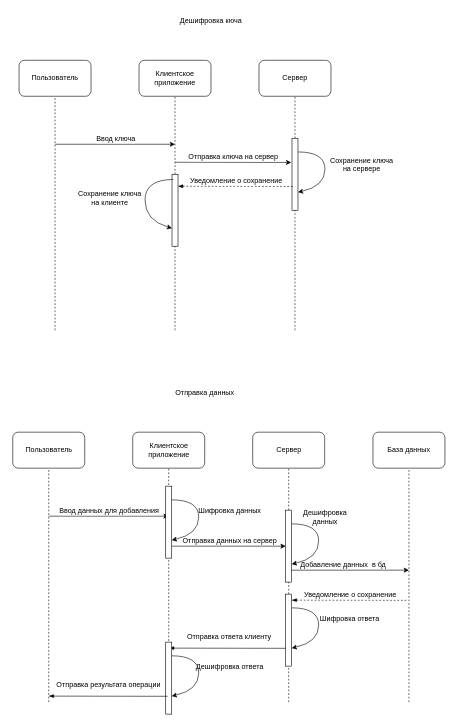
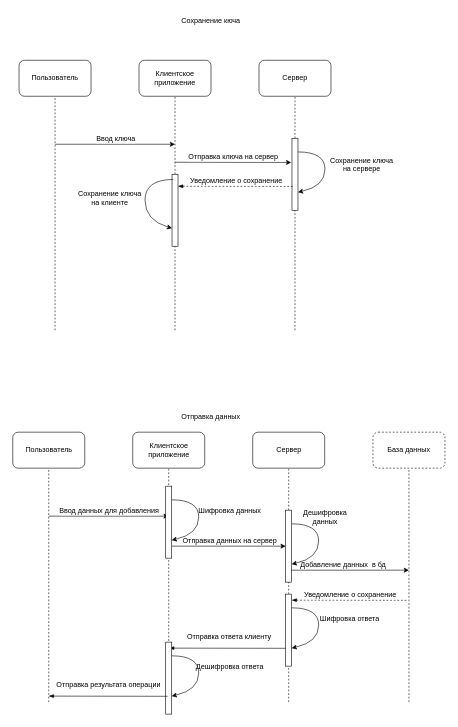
  <mxCell id="0" />
  <mxCell id="1" parent="0" />
  <mxCell id="2" value="" style="endArrow=none;dashed=1;html=1;" edge="1" parent="1" target="3"><mxGeometry width="50" height="50" relative="1" as="geometry"><mxPoint x="91" y="550" as="sourcePoint" /><mxPoint x="91" y="130" as="targetPoint" /></mxGeometry></mxCell>
  <mxCell id="3" value="Пользователь" style="rounded=1;whiteSpace=wrap;html=1;" vertex="1" parent="1"><mxGeometry x="31" y="100" width="120" height="60" as="geometry" /></mxCell>
  <mxCell id="4" value="" style="endArrow=none;dashed=1;html=1;" edge="1" parent="1" source="16"><mxGeometry width="50" height="50" relative="1" as="geometry"><mxPoint x="291" y="550" as="sourcePoint" /><mxPoint x="291" y="160" as="targetPoint" /></mxGeometry></mxCell>
  <mxCell id="5" value="Клиентское приложение" style="rounded=1;whiteSpace=wrap;html=1;" vertex="1" parent="1"><mxGeometry x="231" y="100" width="120" height="60" as="geometry" /></mxCell>
  <mxCell id="6" value="" style="endArrow=none;dashed=1;html=1;" edge="1" parent="1" source="12"><mxGeometry width="50" height="50" relative="1" as="geometry"><mxPoint x="491" y="550" as="sourcePoint" /><mxPoint x="491" y="160" as="targetPoint" /></mxGeometry></mxCell>
  <mxCell id="7" value="Сервер" style="rounded=1;whiteSpace=wrap;html=1;" vertex="1" parent="1"><mxGeometry x="431" y="100" width="120" height="60" as="geometry" /></mxCell>
  <mxCell id="8" value="" style="endArrow=classic;html=1;" edge="1" parent="1"><mxGeometry width="50" height="50" relative="1" as="geometry"><mxPoint x="91" y="240" as="sourcePoint" /><mxPoint x="291" y="240" as="targetPoint" /></mxGeometry></mxCell>
  <mxCell id="9" value="Ввод ключа" style="text;html=1;resizable=0;points=[];align=center;verticalAlign=middle;labelBackgroundColor=#ffffff;" vertex="1" connectable="0" parent="8"><mxGeometry x="0.28" y="2" relative="1" as="geometry"><mxPoint x="-28" y="-8" as="offset" /></mxGeometry></mxCell>
  <mxCell id="10" value="" style="endArrow=classic;html=1;entryX=-0.133;entryY=0.336;entryDx=0;entryDy=0;entryPerimeter=0;" edge="1" parent="1" target="12"><mxGeometry width="50" height="50" relative="1" as="geometry"><mxPoint x="291" y="270" as="sourcePoint" /><mxPoint x="491" y="270" as="targetPoint" /></mxGeometry></mxCell>
  <mxCell id="11" value="Отправка ключа на сервер" style="text;html=1;resizable=0;points=[];align=center;verticalAlign=middle;labelBackgroundColor=#ffffff;" vertex="1" connectable="0" parent="10"><mxGeometry x="-0.088" y="-1" relative="1" as="geometry"><mxPoint x="9" y="-11" as="offset" /></mxGeometry></mxCell>
  <mxCell id="12" value="" style="rounded=0;whiteSpace=wrap;html=1;" vertex="1" parent="1"><mxGeometry x="486" y="230" width="10" height="120" as="geometry" /></mxCell>
  <mxCell id="13" value="" style="endArrow=none;dashed=1;html=1;" edge="1" parent="1" target="12"><mxGeometry width="50" height="50" relative="1" as="geometry"><mxPoint x="491" y="550" as="sourcePoint" /><mxPoint x="491" y="160" as="targetPoint" /></mxGeometry></mxCell>
  <mxCell id="14" value="" style="curved=1;endArrow=classic;html=1;entryX=1;entryY=0.75;entryDx=0;entryDy=0;exitX=1.033;exitY=0.19;exitDx=0;exitDy=0;exitPerimeter=0;" edge="1" parent="1" source="12" target="12"><mxGeometry width="50" height="50" relative="1" as="geometry"><mxPoint x="491" y="290" as="sourcePoint" /><mxPoint x="541" y="240" as="targetPoint" /><Array as="points"><mxPoint x="541" y="253" /><mxPoint x="541" y="310" /></Array></mxGeometry></mxCell>
  <mxCell id="15" value="&lt;div&gt;Сохранение ключа&lt;/div&gt;&lt;div&gt;на сервере&lt;/div&gt;&lt;div&gt;&lt;br&gt;&lt;/div&gt;" style="text;html=1;resizable=0;points=[];align=center;verticalAlign=middle;labelBackgroundColor=none;" vertex="1" connectable="0" parent="14"><mxGeometry x="0.202" y="-1" relative="1" as="geometry"><mxPoint x="61" y="-16.5" as="offset" /></mxGeometry></mxCell>
  <mxCell id="16" value="" style="rounded=0;whiteSpace=wrap;html=1;" vertex="1" parent="1"><mxGeometry x="286" y="290" width="10" height="120" as="geometry" /></mxCell>
  <mxCell id="17" value="" style="endArrow=none;dashed=1;html=1;" edge="1" parent="1" target="16"><mxGeometry width="50" height="50" relative="1" as="geometry"><mxPoint x="291" y="550" as="sourcePoint" /><mxPoint x="291" y="160" as="targetPoint" /></mxGeometry></mxCell>
  <mxCell id="18" value="" style="endArrow=none;html=1;entryX=-0.133;entryY=0.336;entryDx=0;entryDy=0;entryPerimeter=0;startArrow=blockThin;startFill=1;endFill=0;dashed=1;" edge="1" parent="1"><mxGeometry width="50" height="50" relative="1" as="geometry"><mxPoint x="296" y="310" as="sourcePoint" /><mxPoint x="489.667" y="310.333" as="targetPoint" /></mxGeometry></mxCell>
  <mxCell id="19" value="Уведомление о сохранение" style="text;html=1;resizable=0;points=[];align=center;verticalAlign=middle;labelBackgroundColor=#ffffff;" vertex="1" connectable="0" parent="18"><mxGeometry x="-0.088" y="-1" relative="1" as="geometry"><mxPoint x="9" y="-11" as="offset" /></mxGeometry></mxCell>
  <mxCell id="20" value="" style="curved=1;endArrow=classic;html=1;entryX=0;entryY=0.75;entryDx=0;entryDy=0;exitX=0.2;exitY=0.072;exitDx=0;exitDy=0;exitPerimeter=0;" edge="1" parent="1" source="16" target="16"><mxGeometry width="50" height="50" relative="1" as="geometry"><mxPoint x="240.833" y="309.833" as="sourcePoint" /><mxPoint x="240.833" y="377.333" as="targetPoint" /><Array as="points"><mxPoint x="241" y="299" /><mxPoint x="241" y="367" /></Array></mxGeometry></mxCell>
  <mxCell id="21" value="&lt;div&gt;Сохранение ключа&lt;/div&gt;&lt;div&gt;на клиенте&lt;br&gt;&lt;/div&gt;" style="text;html=1;resizable=0;points=[];align=center;verticalAlign=middle;labelBackgroundColor=none;" vertex="1" connectable="0" parent="20"><mxGeometry x="0.202" y="-1" relative="1" as="geometry"><mxPoint x="-59" y="-19.5" as="offset" /></mxGeometry></mxCell>
- <mxCell id="22" value="Дешифровка кюча" style="text;html=1;strokeColor=none;fillColor=none;align=center;verticalAlign=middle;whiteSpace=wrap;rounded=0;labelBackgroundColor=none;" vertex="1" parent="1"><mxGeometry x="291" y="20" width="120" height="30" as="geometry" /></mxCell>
+ <mxCell id="22" value="Сохранение кюча" style="text;html=1;strokeColor=none;fillColor=none;align=center;verticalAlign=middle;whiteSpace=wrap;rounded=0;labelBackgroundColor=none;" vertex="1" parent="1"><mxGeometry x="291" y="20" width="120" height="30" as="geometry" /></mxCell>
  <mxCell id="23" value="" style="endArrow=none;dashed=1;html=1;" edge="1" parent="1" target="24"><mxGeometry width="50" height="50" relative="1" as="geometry"><mxPoint x="80.5" y="1170" as="sourcePoint" /><mxPoint x="80.5" y="750" as="targetPoint" /></mxGeometry></mxCell>
  <mxCell id="24" value="Пользователь" style="rounded=1;whiteSpace=wrap;html=1;" vertex="1" parent="1"><mxGeometry x="20.5" y="720" width="120" height="60" as="geometry" /></mxCell>
  <mxCell id="25" value="" style="endArrow=none;dashed=1;html=1;" edge="1" parent="1"><mxGeometry width="50" height="50" relative="1" as="geometry"><mxPoint x="280.5" y="910" as="sourcePoint" /><mxPoint x="280.5" y="780" as="targetPoint" /></mxGeometry></mxCell>
  <mxCell id="26" value="Клиентское приложение" style="rounded=1;whiteSpace=wrap;html=1;" vertex="1" parent="1"><mxGeometry x="220.5" y="720" width="120" height="60" as="geometry" /></mxCell>
  <mxCell id="27" value="" style="endArrow=none;dashed=1;html=1;" edge="1" parent="1" source="31"><mxGeometry width="50" height="50" relative="1" as="geometry"><mxPoint x="480.5" y="1170" as="sourcePoint" /><mxPoint x="480.5" y="780" as="targetPoint" /></mxGeometry></mxCell>
  <mxCell id="28" value="Сервер" style="rounded=1;whiteSpace=wrap;html=1;" vertex="1" parent="1"><mxGeometry x="420.5" y="720" width="120" height="60" as="geometry" /></mxCell>
  <mxCell id="29" value="" style="endArrow=classic;html=1;" edge="1" parent="1"><mxGeometry width="50" height="50" relative="1" as="geometry"><mxPoint x="80.5" y="860" as="sourcePoint" /><mxPoint x="280.5" y="860" as="targetPoint" /></mxGeometry></mxCell>
  <mxCell id="30" value="Ввод данных для добавления" style="text;html=1;resizable=0;points=[];align=center;verticalAlign=middle;labelBackgroundColor=#ffffff;" vertex="1" connectable="0" parent="29"><mxGeometry x="0.28" y="2" relative="1" as="geometry"><mxPoint x="-28" y="-8" as="offset" /></mxGeometry></mxCell>
  <mxCell id="31" value="" style="rounded=0;whiteSpace=wrap;html=1;" vertex="1" parent="1"><mxGeometry x="475.5" y="850" width="10" height="120" as="geometry" /></mxCell>
  <mxCell id="32" value="" style="endArrow=none;dashed=1;html=1;" edge="1" parent="1" target="31"><mxGeometry width="50" height="50" relative="1" as="geometry"><mxPoint x="480.5" y="1170" as="sourcePoint" /><mxPoint x="480.5" y="780" as="targetPoint" /></mxGeometry></mxCell>
  <mxCell id="33" value="" style="curved=1;endArrow=classic;html=1;entryX=1;entryY=0.75;entryDx=0;entryDy=0;exitX=1.033;exitY=0.19;exitDx=0;exitDy=0;exitPerimeter=0;" edge="1" parent="1" source="31" target="31"><mxGeometry width="50" height="50" relative="1" as="geometry"><mxPoint x="480.5" y="910" as="sourcePoint" /><mxPoint x="530.5" y="860" as="targetPoint" /><Array as="points"><mxPoint x="530.5" y="873" /><mxPoint x="530.5" y="930" /></Array></mxGeometry></mxCell>
  <mxCell id="34" value="&lt;div&gt;Дешифровка&lt;/div&gt;&lt;div&gt; данных&lt;/div&gt;" style="text;html=1;resizable=0;points=[];align=center;verticalAlign=middle;labelBackgroundColor=none;" vertex="1" connectable="0" parent="33"><mxGeometry x="0.202" y="-1" relative="1" as="geometry"><mxPoint x="11" y="-57" as="offset" /></mxGeometry></mxCell>
  <mxCell id="35" value="" style="endArrow=none;dashed=1;html=1;entryX=0.5;entryY=1;entryDx=0;entryDy=0;" edge="1" parent="1" target="39"><mxGeometry width="50" height="50" relative="1" as="geometry"><mxPoint x="280.5" y="1170" as="sourcePoint" /><mxPoint x="280.5" y="1030" as="targetPoint" /></mxGeometry></mxCell>
- <mxCell id="36" value="Отправка данных" style="text;html=1;strokeColor=none;fillColor=none;align=center;verticalAlign=middle;whiteSpace=wrap;rounded=0;labelBackgroundColor=none;" vertex="1" parent="1"><mxGeometry x="280.5" y="640" width="120" height="30" as="geometry" /></mxCell>
+ <mxCell id="36" value="Отправка данных" style="text;html=1;strokeColor=none;fillColor=none;align=center;verticalAlign=middle;whiteSpace=wrap;rounded=0;labelBackgroundColor=none;" vertex="1" parent="1"><mxGeometry x="290.5" y="680" width="120" height="30" as="geometry" /></mxCell>
  <mxCell id="37" value="" style="endArrow=none;dashed=1;html=1;" edge="1" parent="1" target="38"><mxGeometry width="50" height="50" relative="1" as="geometry"><mxPoint x="681" y="1170" as="sourcePoint" /><mxPoint x="681" y="750" as="targetPoint" /></mxGeometry></mxCell>
- <mxCell id="38" value="База данных" style="rounded=1;whiteSpace=wrap;html=1;" vertex="1" parent="1"><mxGeometry x="621" y="720" width="120" height="60" as="geometry" /></mxCell>
+ <mxCell id="38" value="База данных" style="rounded=1;whiteSpace=wrap;html=1;dashed=1;" vertex="1" parent="1"><mxGeometry x="621" y="720" width="120" height="60" as="geometry" /></mxCell>
  <mxCell id="39" value="" style="rounded=0;whiteSpace=wrap;html=1;" vertex="1" parent="1"><mxGeometry x="275.5" y="810" width="10" height="120" as="geometry" /></mxCell>
  <mxCell id="40" value="" style="curved=1;endArrow=classic;html=1;entryX=1;entryY=0.75;entryDx=0;entryDy=0;exitX=1.033;exitY=0.19;exitDx=0;exitDy=0;exitPerimeter=0;" edge="1" parent="1" source="39" target="39"><mxGeometry width="50" height="50" relative="1" as="geometry"><mxPoint x="280.5" y="870" as="sourcePoint" /><mxPoint x="330.5" y="820" as="targetPoint" /><Array as="points"><mxPoint x="330.5" y="833" /><mxPoint x="330.5" y="890" /></Array></mxGeometry></mxCell>
  <mxCell id="41" value="Шифровка данных" style="text;html=1;resizable=0;points=[];align=center;verticalAlign=middle;labelBackgroundColor=none;" vertex="1" connectable="0" parent="40"><mxGeometry x="0.202" y="-1" relative="1" as="geometry"><mxPoint x="51.5" y="-27" as="offset" /></mxGeometry></mxCell>
  <mxCell id="42" value="" style="endArrow=classic;html=1;entryX=0;entryY=0.5;entryDx=0;entryDy=0;" edge="1" parent="1" target="31"><mxGeometry width="50" height="50" relative="1" as="geometry"><mxPoint x="286" y="910" as="sourcePoint" /><mxPoint x="469.667" y="909.5" as="targetPoint" /></mxGeometry></mxCell>
  <mxCell id="43" value="Отправка данных на сервер" style="text;html=1;resizable=0;points=[];align=center;verticalAlign=middle;labelBackgroundColor=none;" vertex="1" connectable="0" parent="42"><mxGeometry x="-0.088" y="-1" relative="1" as="geometry"><mxPoint x="9" y="-11" as="offset" /></mxGeometry></mxCell>
  <mxCell id="44" value="" style="endArrow=classic;html=1;exitX=0.943;exitY=0.834;exitDx=0;exitDy=0;exitPerimeter=0;" edge="1" parent="1" source="31"><mxGeometry width="50" height="50" relative="1" as="geometry"><mxPoint x="541" y="1000" as="sourcePoint" /><mxPoint x="681" y="950" as="targetPoint" /></mxGeometry></mxCell>
  <mxCell id="45" value="Добавление данных&amp;nbsp; в бд" style="text;html=1;resizable=0;points=[];align=center;verticalAlign=middle;labelBackgroundColor=none;" vertex="1" connectable="0" parent="44"><mxGeometry x="-0.078" y="-1" relative="1" as="geometry"><mxPoint x="-4.5" y="-11" as="offset" /></mxGeometry></mxCell>
  <mxCell id="46" value="" style="endArrow=none;html=1;entryX=-0.133;entryY=0.336;entryDx=0;entryDy=0;entryPerimeter=0;startArrow=blockThin;startFill=1;endFill=0;dashed=1;" edge="1" parent="1"><mxGeometry width="50" height="50" relative="1" as="geometry"><mxPoint x="485.5" y="1000" as="sourcePoint" /><mxPoint x="679.167" y="1000.333" as="targetPoint" /></mxGeometry></mxCell>
  <mxCell id="47" value="Уведомление о сохранение" style="text;html=1;resizable=0;points=[];align=center;verticalAlign=middle;labelBackgroundColor=#ffffff;" vertex="1" connectable="0" parent="46"><mxGeometry x="-0.088" y="-1" relative="1" as="geometry"><mxPoint x="9" y="-11" as="offset" /></mxGeometry></mxCell>
  <mxCell id="48" value="" style="endArrow=none;html=1;entryX=-0.133;entryY=0.336;entryDx=0;entryDy=0;entryPerimeter=0;startArrow=blockThin;startFill=1;endFill=0;" edge="1" parent="1"><mxGeometry width="50" height="50" relative="1" as="geometry"><mxPoint x="281" y="1080" as="sourcePoint" /><mxPoint x="479.167" y="1080.333" as="targetPoint" /></mxGeometry></mxCell>
  <mxCell id="49" value="Отправка ответа клиенту" style="text;html=1;resizable=0;points=[];align=center;verticalAlign=middle;labelBackgroundColor=#ffffff;" vertex="1" connectable="0" parent="48"><mxGeometry x="-0.088" y="-1" relative="1" as="geometry"><mxPoint x="9.5" y="-21" as="offset" /></mxGeometry></mxCell>
  <mxCell id="50" value="" style="rounded=0;whiteSpace=wrap;html=1;" vertex="1" parent="1"><mxGeometry x="475.5" y="990" width="10" height="120" as="geometry" /></mxCell>
  <mxCell id="51" value="" style="curved=1;endArrow=classic;html=1;entryX=1;entryY=0.75;entryDx=0;entryDy=0;exitX=1.033;exitY=0.19;exitDx=0;exitDy=0;exitPerimeter=0;" edge="1" parent="1" source="50" target="50"><mxGeometry width="50" height="50" relative="1" as="geometry"><mxPoint x="480.5" y="1050" as="sourcePoint" /><mxPoint x="530.5" y="1000" as="targetPoint" /><Array as="points"><mxPoint x="530.5" y="1013" /><mxPoint x="530.5" y="1070" /></Array></mxGeometry></mxCell>
  <mxCell id="52" value="Шифровка ответа" style="text;html=1;resizable=0;points=[];align=center;verticalAlign=middle;labelBackgroundColor=none;" vertex="1" connectable="0" parent="51"><mxGeometry x="0.202" y="-1" relative="1" as="geometry"><mxPoint x="51.5" y="-27" as="offset" /></mxGeometry></mxCell>
  <mxCell id="53" value="" style="rounded=0;whiteSpace=wrap;html=1;" vertex="1" parent="1"><mxGeometry x="275.5" y="1070" width="10" height="120" as="geometry" /></mxCell>
  <mxCell id="54" value="" style="curved=1;endArrow=classic;html=1;entryX=1;entryY=0.75;entryDx=0;entryDy=0;exitX=1.033;exitY=0.19;exitDx=0;exitDy=0;exitPerimeter=0;" edge="1" parent="1" source="53" target="53"><mxGeometry width="50" height="50" relative="1" as="geometry"><mxPoint x="280.5" y="1130" as="sourcePoint" /><mxPoint x="330.5" y="1080" as="targetPoint" /><Array as="points"><mxPoint x="330.5" y="1093" /><mxPoint x="330.5" y="1150" /></Array></mxGeometry></mxCell>
  <mxCell id="55" value="Дешифровка ответа" style="text;html=1;resizable=0;points=[];align=center;verticalAlign=middle;labelBackgroundColor=none;" vertex="1" connectable="0" parent="54"><mxGeometry x="0.202" y="-1" relative="1" as="geometry"><mxPoint x="51.5" y="-27" as="offset" /></mxGeometry></mxCell>
  <mxCell id="56" value="" style="endArrow=none;html=1;entryX=-0.133;entryY=0.336;entryDx=0;entryDy=0;entryPerimeter=0;startArrow=blockThin;startFill=1;endFill=0;" edge="1" parent="1"><mxGeometry width="50" height="50" relative="1" as="geometry"><mxPoint x="80.5" y="1160" as="sourcePoint" /><mxPoint x="278.667" y="1160.333" as="targetPoint" /></mxGeometry></mxCell>
  <mxCell id="57" value="Отправка результата операции" style="text;html=1;resizable=0;points=[];align=center;verticalAlign=middle;labelBackgroundColor=#ffffff;" vertex="1" connectable="0" parent="56"><mxGeometry x="-0.088" y="-1" relative="1" as="geometry"><mxPoint x="9.5" y="-21" as="offset" /></mxGeometry></mxCell>
